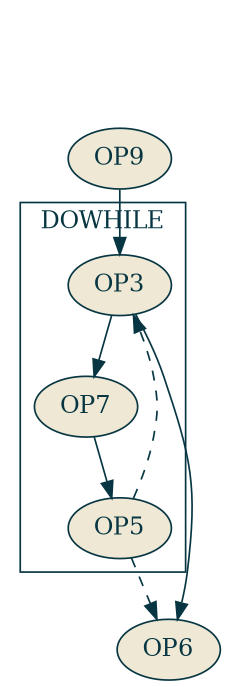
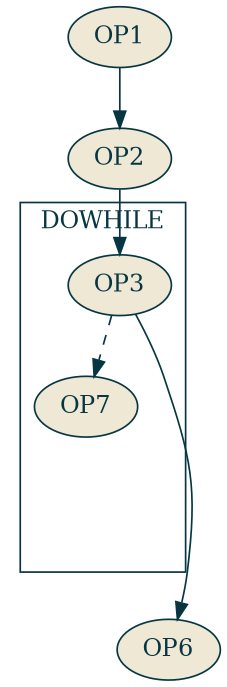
  digraph {
    rankdir=TB
    node [color="#073642" fillcolor="#eee8d5" fontcolor="#073642" style=filled]
    edge [color="#073642"]
    OP3
    n2 [label=OP7]
-   OP5
    OP6
-   OP2 [label=OP9]
+   OP1
+   OP2
    subgraph cluster_1 {
      color="#073642"
      fontcolor="#073642"
      label=DOWHILE
      OP3
      n2
-     OP5
    }
-   OP3 -> n2
+   OP3 -> n2 [style=dashed]
    OP3 -> OP6
-   n2 -> OP5
-   OP5 -> OP3 [style=dashed]
-   OP5 -> OP6 [style=dashed]
+   OP1 -> OP2
    OP2 -> OP3 [style=solid]
  }
